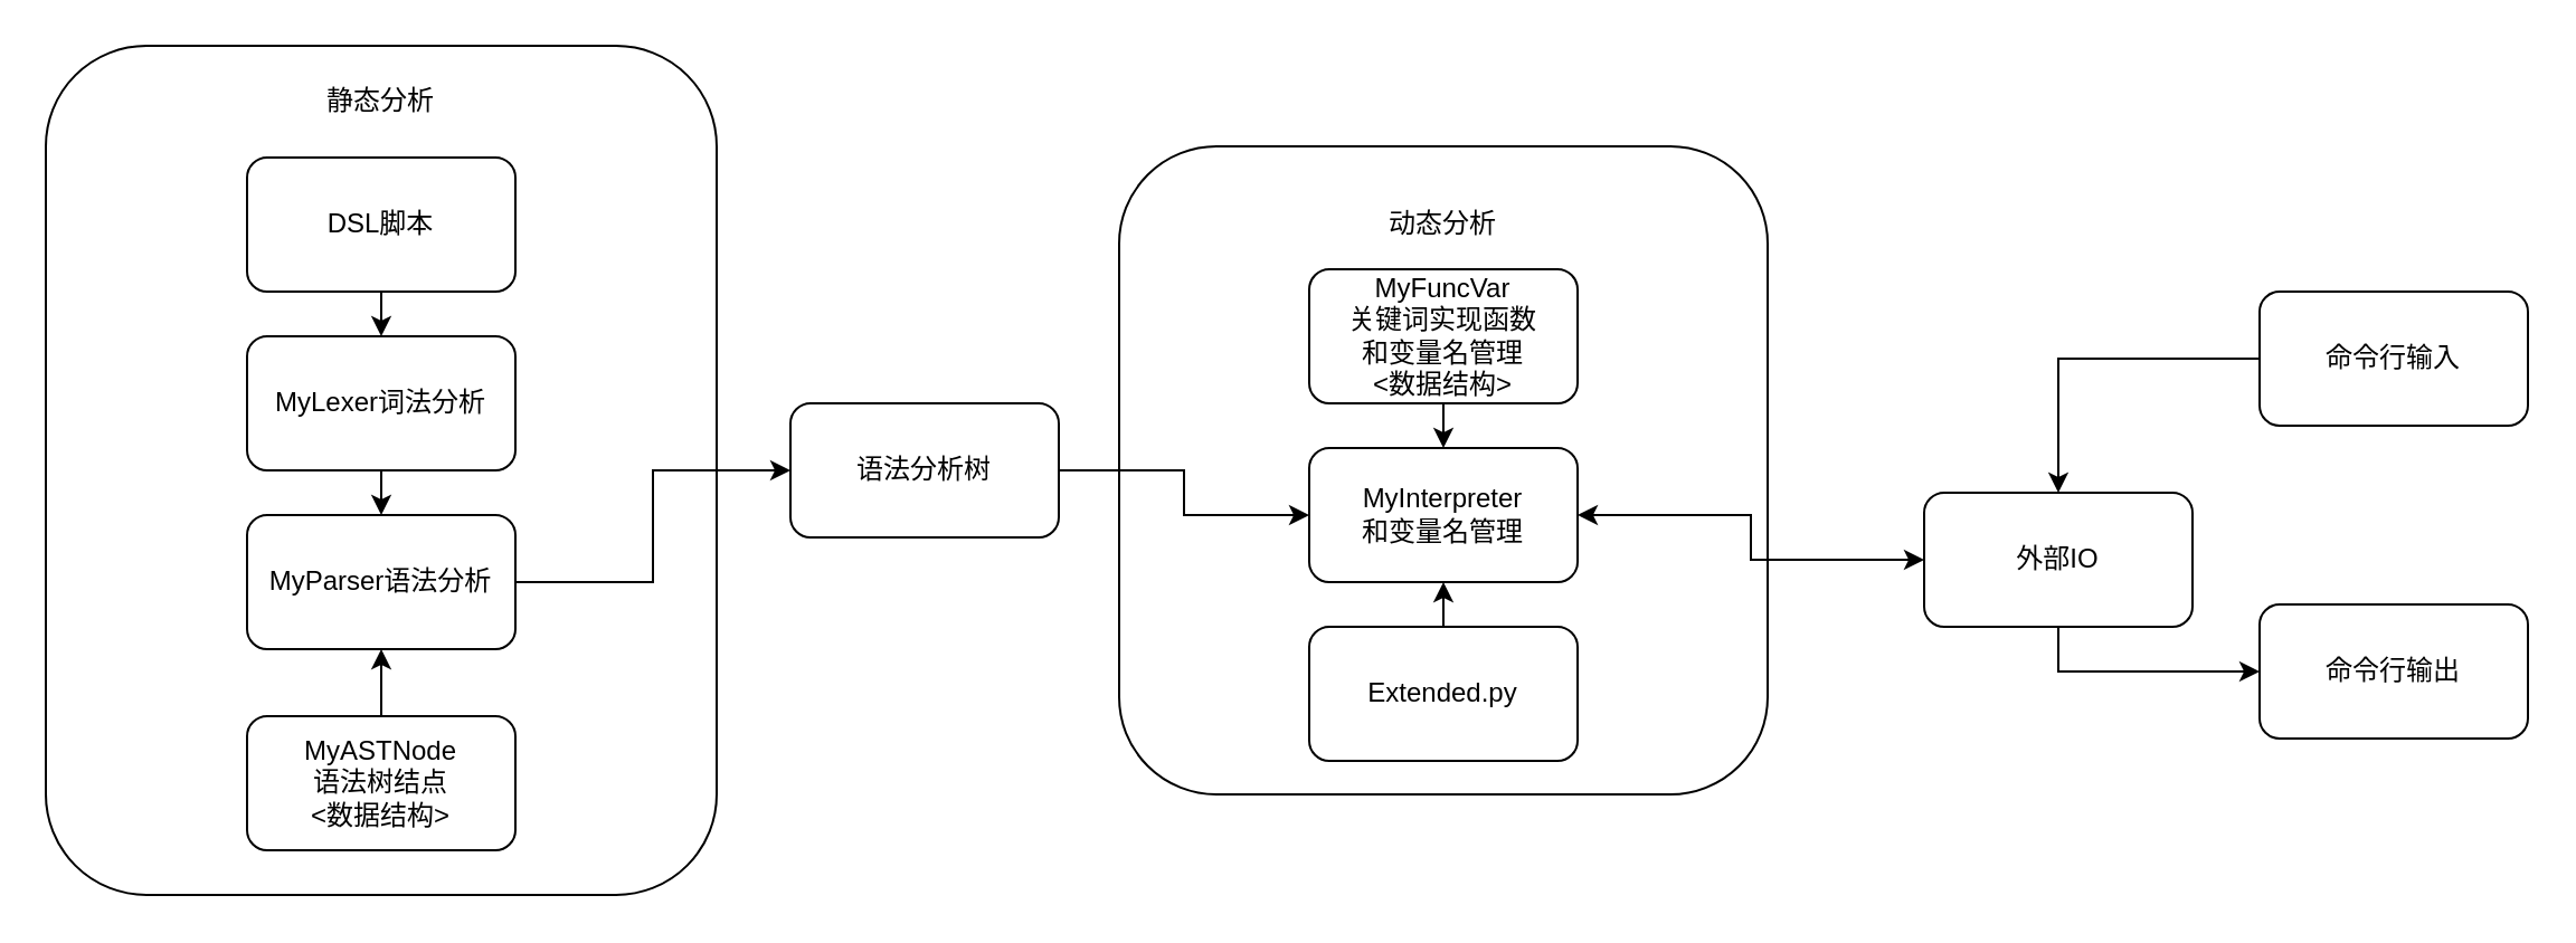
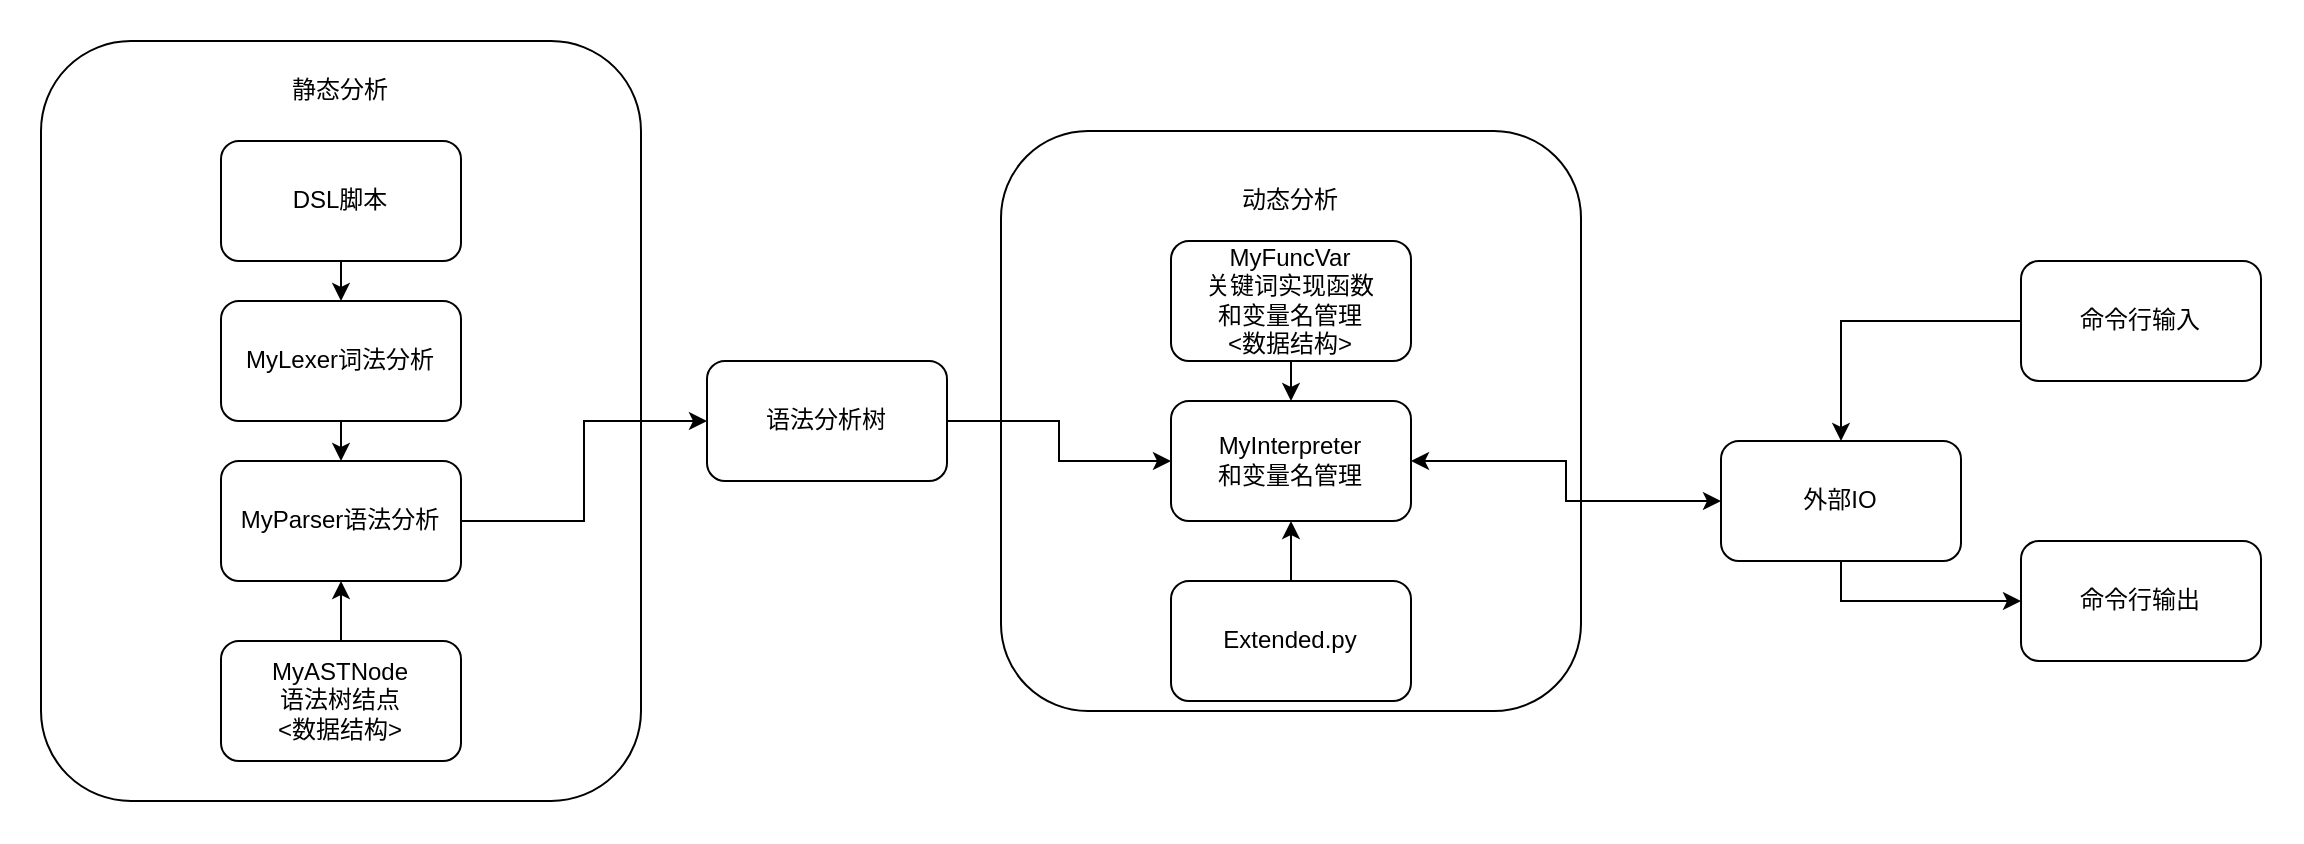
  <mxCell id="0" />
  <mxCell id="1" parent="0" />
  <mxCell id="2" value="" style="rounded=1;whiteSpace=wrap;html=1;" vertex="1" parent="1"><mxGeometry x="20" y="20" width="300" height="380" as="geometry" /></mxCell>
  <mxCell id="3" value="" style="rounded=1;whiteSpace=wrap;html=1;" vertex="1" parent="1"><mxGeometry x="500" y="65" width="290" height="290" as="geometry" /></mxCell>
  <mxCell id="4" style="edgeStyle=orthogonalEdgeStyle;rounded=0;orthogonalLoop=1;jettySize=auto;html=1;exitX=0.5;exitY=1;exitDx=0;exitDy=0;entryX=0.5;entryY=0;entryDx=0;entryDy=0;" edge="1" parent="1" source="5" target="9"><mxGeometry relative="1" as="geometry" /></mxCell>
  <mxCell id="5" value="DSL脚本" style="rounded=1;whiteSpace=wrap;html=1;" vertex="1" parent="1"><mxGeometry x="110" y="70" width="120" height="60" as="geometry" /></mxCell>
  <mxCell id="6" value="静态分析" style="text;html=1;strokeColor=none;fillColor=none;align=center;verticalAlign=middle;whiteSpace=wrap;rounded=0;" vertex="1" parent="1"><mxGeometry x="115" y="30" width="110" height="30" as="geometry" /></mxCell>
  <mxCell id="7" value="动态分析" style="text;html=1;strokeColor=none;fillColor=none;align=center;verticalAlign=middle;whiteSpace=wrap;rounded=0;" vertex="1" parent="1"><mxGeometry x="615" y="85" width="60" height="30" as="geometry" /></mxCell>
  <mxCell id="8" style="edgeStyle=orthogonalEdgeStyle;rounded=0;orthogonalLoop=1;jettySize=auto;html=1;exitX=0.5;exitY=1;exitDx=0;exitDy=0;entryX=0.5;entryY=0;entryDx=0;entryDy=0;" edge="1" parent="1" source="9" target="11"><mxGeometry relative="1" as="geometry" /></mxCell>
  <mxCell id="9" value="MyLexer词法分析" style="rounded=1;whiteSpace=wrap;html=1;" vertex="1" parent="1"><mxGeometry x="110" y="150" width="120" height="60" as="geometry" /></mxCell>
  <mxCell id="10" style="edgeStyle=orthogonalEdgeStyle;rounded=0;orthogonalLoop=1;jettySize=auto;html=1;exitX=1;exitY=0.5;exitDx=0;exitDy=0;entryX=0;entryY=0.5;entryDx=0;entryDy=0;" edge="1" parent="1" source="11" target="15"><mxGeometry relative="1" as="geometry" /></mxCell>
  <mxCell id="11" value="MyParser语法分析" style="rounded=1;whiteSpace=wrap;html=1;" vertex="1" parent="1"><mxGeometry x="110" y="230" width="120" height="60" as="geometry" /></mxCell>
  <mxCell id="12" style="edgeStyle=orthogonalEdgeStyle;rounded=0;orthogonalLoop=1;jettySize=auto;html=1;exitX=0.5;exitY=0;exitDx=0;exitDy=0;entryX=0.5;entryY=1;entryDx=0;entryDy=0;" edge="1" parent="1" source="13" target="11"><mxGeometry relative="1" as="geometry" /></mxCell>
  <mxCell id="13" value="MyASTNode&lt;br&gt;语法树结点&lt;br&gt;&amp;lt;数据结构&amp;gt;" style="rounded=1;whiteSpace=wrap;html=1;" vertex="1" parent="1"><mxGeometry x="110" y="320" width="120" height="60" as="geometry" /></mxCell>
  <mxCell id="14" style="edgeStyle=orthogonalEdgeStyle;rounded=0;orthogonalLoop=1;jettySize=auto;html=1;exitX=1;exitY=0.5;exitDx=0;exitDy=0;" edge="1" parent="1" source="15" target="18"><mxGeometry relative="1" as="geometry" /></mxCell>
  <mxCell id="15" value="语法分析树" style="rounded=1;whiteSpace=wrap;html=1;" vertex="1" parent="1"><mxGeometry x="353" y="180" width="120" height="60" as="geometry" /></mxCell>
  <mxCell id="16" style="edgeStyle=orthogonalEdgeStyle;rounded=0;orthogonalLoop=1;jettySize=auto;html=1;exitX=0.5;exitY=1;exitDx=0;exitDy=0;entryX=0.5;entryY=0;entryDx=0;entryDy=0;" edge="1" parent="1" source="17" target="18"><mxGeometry relative="1" as="geometry" /></mxCell>
  <mxCell id="17" value="MyFuncVar&lt;br&gt;关键词实现函数&lt;br&gt;和变量名管理&lt;br&gt;&amp;lt;数据结构&amp;gt;" style="rounded=1;whiteSpace=wrap;html=1;" vertex="1" parent="1"><mxGeometry x="585" y="120" width="120" height="60" as="geometry" /></mxCell>
  <mxCell id="18" value="MyInterpreter&lt;br&gt;和变量名管理" style="rounded=1;whiteSpace=wrap;html=1;" vertex="1" parent="1"><mxGeometry x="585" y="200" width="120" height="60" as="geometry" /></mxCell>
  <mxCell id="19" style="edgeStyle=orthogonalEdgeStyle;rounded=0;orthogonalLoop=1;jettySize=auto;html=1;exitX=0.5;exitY=0;exitDx=0;exitDy=0;entryX=0.5;entryY=1;entryDx=0;entryDy=0;" edge="1" parent="1" source="20" target="18"><mxGeometry relative="1" as="geometry" /></mxCell>
- <mxCell id="20" value="Extended.py" style="rounded=1;whiteSpace=wrap;html=1;" vertex="1" parent="1"><mxGeometry x="585" y="280" width="120" height="60" as="geometry" /></mxCell>
+ <mxCell id="20" value="Extended.py" style="rounded=1;whiteSpace=wrap;html=1;" vertex="1" parent="1"><mxGeometry x="585" y="290" width="120" height="60" as="geometry" /></mxCell>
  <mxCell id="21" style="edgeStyle=orthogonalEdgeStyle;rounded=0;orthogonalLoop=1;jettySize=auto;html=1;exitX=0.5;exitY=1;exitDx=0;exitDy=0;entryX=0;entryY=0.5;entryDx=0;entryDy=0;" edge="1" parent="1" source="22" target="25"><mxGeometry relative="1" as="geometry" /></mxCell>
  <mxCell id="22" value="外部IO" style="rounded=1;whiteSpace=wrap;html=1;" vertex="1" parent="1"><mxGeometry x="860" y="220" width="120" height="60" as="geometry" /></mxCell>
  <mxCell id="23" style="edgeStyle=orthogonalEdgeStyle;rounded=0;orthogonalLoop=1;jettySize=auto;html=1;exitX=0;exitY=0.5;exitDx=0;exitDy=0;entryX=0.5;entryY=0;entryDx=0;entryDy=0;" edge="1" parent="1" source="24" target="22"><mxGeometry relative="1" as="geometry" /></mxCell>
  <mxCell id="24" value="命令行输入" style="rounded=1;whiteSpace=wrap;html=1;" vertex="1" parent="1"><mxGeometry x="1010" y="130" width="120" height="60" as="geometry" /></mxCell>
  <mxCell id="25" value="命令行输出" style="rounded=1;whiteSpace=wrap;html=1;" vertex="1" parent="1"><mxGeometry x="1010" y="270" width="120" height="60" as="geometry" /></mxCell>
  <mxCell id="26" value="" style="endArrow=classic;startArrow=classic;html=1;rounded=0;edgeStyle=orthogonalEdgeStyle;entryX=0;entryY=0.5;entryDx=0;entryDy=0;exitX=1;exitY=0.5;exitDx=0;exitDy=0;" edge="1" parent="1" source="18" target="22"><mxGeometry width="50" height="50" relative="1" as="geometry"><mxPoint x="670" y="290" as="sourcePoint" /><mxPoint x="720" y="240" as="targetPoint" /></mxGeometry></mxCell>
